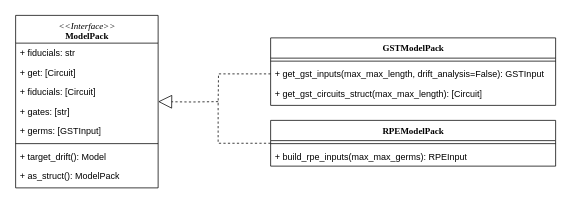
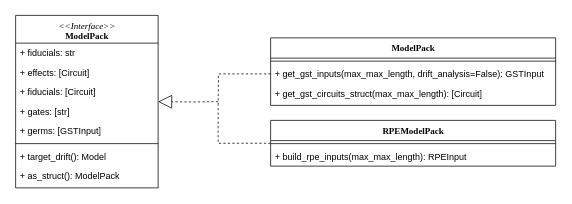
  <mxCell id="0" />
  <mxCell id="1" parent="0" />
  <mxCell id="2" value="&lt;span style=&quot;font-weight: normal&quot;&gt;&lt;i&gt;&amp;lt;&amp;lt;Interface&amp;gt;&amp;gt;&lt;/i&gt;&lt;/span&gt;&lt;br&gt;ModelPack" style="swimlane;html=1;fontStyle=1;align=center;verticalAlign=top;childLayout=stackLayout;horizontal=1;startSize=37;horizontalStack=0;resizeParent=1;resizeLast=0;collapsible=1;marginBottom=0;swimlaneFillColor=#ffffff;rounded=0;shadow=0;comic=0;labelBackgroundColor=none;strokeWidth=1;fillColor=none;fontFamily=Verdana;fontSize=12" vertex="1" parent="1"><mxGeometry x="20" y="20" width="190" height="230" as="geometry" /></mxCell>
  <mxCell id="3" value="+ fiducials: str" style="text;html=1;strokeColor=none;fillColor=none;align=left;verticalAlign=top;spacingLeft=4;spacingRight=4;whiteSpace=wrap;overflow=hidden;rotatable=0;points=[[0,0.5],[1,0.5]];portConstraint=eastwest;" vertex="1" parent="2"><mxGeometry y="37" width="190" height="26" as="geometry" /></mxCell>
- <mxCell id="4" value="+ get: [Circuit]" style="text;html=1;strokeColor=none;fillColor=none;align=left;verticalAlign=top;spacingLeft=4;spacingRight=4;whiteSpace=wrap;overflow=hidden;rotatable=0;points=[[0,0.5],[1,0.5]];portConstraint=eastwest;" vertex="1" parent="2"><mxGeometry y="63" width="190" height="26" as="geometry" /></mxCell>
+ <mxCell id="4" value="+ effects: [Circuit]" style="text;html=1;strokeColor=none;fillColor=none;align=left;verticalAlign=top;spacingLeft=4;spacingRight=4;whiteSpace=wrap;overflow=hidden;rotatable=0;points=[[0,0.5],[1,0.5]];portConstraint=eastwest;" vertex="1" parent="2"><mxGeometry y="63" width="190" height="26" as="geometry" /></mxCell>
  <mxCell id="5" value="+ fiducials: [Circuit]" style="text;html=1;strokeColor=none;fillColor=none;align=left;verticalAlign=top;spacingLeft=4;spacingRight=4;whiteSpace=wrap;overflow=hidden;rotatable=0;points=[[0,0.5],[1,0.5]];portConstraint=eastwest;" vertex="1" parent="2"><mxGeometry y="89" width="190" height="26" as="geometry" /></mxCell>
  <mxCell id="6" value="+ gates: [str]" style="text;html=1;strokeColor=none;fillColor=none;align=left;verticalAlign=top;spacingLeft=4;spacingRight=4;whiteSpace=wrap;overflow=hidden;rotatable=0;points=[[0,0.5],[1,0.5]];portConstraint=eastwest;" vertex="1" parent="2"><mxGeometry y="115" width="190" height="26" as="geometry" /></mxCell>
  <mxCell id="7" value="+ germs: [GSTInput]" style="text;html=1;strokeColor=none;fillColor=none;align=left;verticalAlign=top;spacingLeft=4;spacingRight=4;whiteSpace=wrap;overflow=hidden;rotatable=0;points=[[0,0.5],[1,0.5]];portConstraint=eastwest;" vertex="1" parent="2"><mxGeometry y="141" width="190" height="26" as="geometry" /></mxCell>
  <mxCell id="8" value="" style="line;html=1;strokeWidth=1;fillColor=none;align=left;verticalAlign=middle;spacingTop=-1;spacingLeft=3;spacingRight=3;rotatable=0;labelPosition=right;points=[];portConstraint=eastwest;" vertex="1" parent="2"><mxGeometry y="167" width="190" height="8" as="geometry" /></mxCell>
  <mxCell id="9" value="+ target_drift(): Model" style="text;html=1;strokeColor=none;fillColor=none;align=left;verticalAlign=top;spacingLeft=4;spacingRight=4;whiteSpace=wrap;overflow=hidden;rotatable=0;points=[[0,0.5],[1,0.5]];portConstraint=eastwest;" vertex="1" parent="2"><mxGeometry y="175" width="190" height="26" as="geometry" /></mxCell>
  <mxCell id="10" value="+ as_struct(): ModelPack" style="text;html=1;strokeColor=none;fillColor=none;align=left;verticalAlign=top;spacingLeft=4;spacingRight=4;whiteSpace=wrap;overflow=hidden;rotatable=0;points=[[0,0.5],[1,0.5]];portConstraint=eastwest;" vertex="1" parent="2"><mxGeometry y="201" width="190" height="26" as="geometry" /></mxCell>
- <mxCell id="11" value="GSTModelPack" style="swimlane;html=1;fontStyle=1;align=center;verticalAlign=top;childLayout=stackLayout;horizontal=1;startSize=27;horizontalStack=0;resizeParent=1;resizeLast=0;collapsible=1;marginBottom=0;swimlaneFillColor=#ffffff;rounded=0;shadow=0;comic=0;labelBackgroundColor=none;strokeWidth=1;fillColor=none;fontFamily=Verdana;fontSize=12" vertex="1" parent="1"><mxGeometry x="360" y="50" width="380" height="90" as="geometry" /></mxCell>
+ <mxCell id="11" value="ModelPack" style="swimlane;html=1;fontStyle=1;align=center;verticalAlign=top;childLayout=stackLayout;horizontal=1;startSize=27;horizontalStack=0;resizeParent=1;resizeLast=0;collapsible=1;marginBottom=0;swimlaneFillColor=#ffffff;rounded=0;shadow=0;comic=0;labelBackgroundColor=none;strokeWidth=1;fillColor=none;fontFamily=Verdana;fontSize=12" vertex="1" parent="1"><mxGeometry x="360" y="50" width="380" height="90" as="geometry" /></mxCell>
  <mxCell id="12" value="" style="line;html=1;strokeWidth=1;fillColor=none;align=left;verticalAlign=middle;spacingTop=-1;spacingLeft=3;spacingRight=3;rotatable=0;labelPosition=right;points=[];portConstraint=eastwest;" vertex="1" parent="11"><mxGeometry y="27" width="380" height="8" as="geometry" /></mxCell>
  <mxCell id="13" value="+ get_gst_inputs(max_max_length, drift_analysis=False): GSTInput" style="text;html=1;strokeColor=none;fillColor=none;align=left;verticalAlign=top;spacingLeft=4;spacingRight=4;whiteSpace=wrap;overflow=hidden;rotatable=0;points=[[0,0.5],[1,0.5]];portConstraint=eastwest;" vertex="1" parent="11"><mxGeometry y="35" width="380" height="26" as="geometry" /></mxCell>
  <mxCell id="14" value="+ get_gst_circuits_struct(max_max_length): [Circuit]" style="text;html=1;strokeColor=none;fillColor=none;align=left;verticalAlign=top;spacingLeft=4;spacingRight=4;whiteSpace=wrap;overflow=hidden;rotatable=0;points=[[0,0.5],[1,0.5]];portConstraint=eastwest;" vertex="1" parent="11"><mxGeometry y="61" width="380" height="26" as="geometry" /></mxCell>
  <mxCell id="15" style="edgeStyle=orthogonalEdgeStyle;rounded=0;orthogonalLoop=1;jettySize=auto;html=1;dashed=1;startSize=16;endArrow=none;endFill=0;endSize=16;" edge="1" parent="1" source="16"><mxGeometry relative="1" as="geometry"><mxPoint x="290" y="140" as="targetPoint" /><Array as="points"><mxPoint x="290" y="191" /></Array></mxGeometry></mxCell>
  <mxCell id="16" value="RPEModelPack" style="swimlane;html=1;fontStyle=1;align=center;verticalAlign=top;childLayout=stackLayout;horizontal=1;startSize=27;horizontalStack=0;resizeParent=1;resizeLast=0;collapsible=1;marginBottom=0;swimlaneFillColor=#ffffff;rounded=0;shadow=0;comic=0;labelBackgroundColor=none;strokeWidth=1;fillColor=none;fontFamily=Verdana;fontSize=12" vertex="1" parent="1"><mxGeometry x="360" y="160" width="380" height="61" as="geometry" /></mxCell>
  <mxCell id="17" value="" style="line;html=1;strokeWidth=1;fillColor=none;align=left;verticalAlign=middle;spacingTop=-1;spacingLeft=3;spacingRight=3;rotatable=0;labelPosition=right;points=[];portConstraint=eastwest;" vertex="1" parent="16"><mxGeometry y="27" width="380" height="8" as="geometry" /></mxCell>
- <mxCell id="18" value="+ build_rpe_inputs(max_max_germs): RPEInput" style="text;html=1;strokeColor=none;fillColor=none;align=left;verticalAlign=top;spacingLeft=4;spacingRight=4;whiteSpace=wrap;overflow=hidden;rotatable=0;points=[[0,0.5],[1,0.5]];portConstraint=eastwest;" vertex="1" parent="16"><mxGeometry y="35" width="380" height="26" as="geometry" /></mxCell>
+ <mxCell id="18" value="+ build_rpe_inputs(max_max_length): RPEInput" style="text;html=1;strokeColor=none;fillColor=none;align=left;verticalAlign=top;spacingLeft=4;spacingRight=4;whiteSpace=wrap;overflow=hidden;rotatable=0;points=[[0,0.5],[1,0.5]];portConstraint=eastwest;" vertex="1" parent="16"><mxGeometry y="35" width="380" height="26" as="geometry" /></mxCell>
  <mxCell id="19" style="edgeStyle=orthogonalEdgeStyle;rounded=0;orthogonalLoop=1;jettySize=auto;html=1;dashed=1;startSize=16;endArrow=block;endFill=0;endSize=16;" edge="1" parent="1" target="2"><mxGeometry relative="1" as="geometry"><mxPoint x="290" y="135" as="sourcePoint" /></mxGeometry></mxCell>
  <mxCell id="20" style="edgeStyle=orthogonalEdgeStyle;rounded=0;orthogonalLoop=1;jettySize=auto;html=1;dashed=1;startSize=16;endArrow=none;endFill=0;endSize=16;" edge="1" parent="1" source="13"><mxGeometry relative="1" as="geometry"><mxPoint x="290" y="140" as="targetPoint" /></mxGeometry></mxCell>
